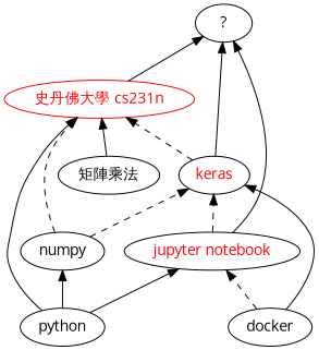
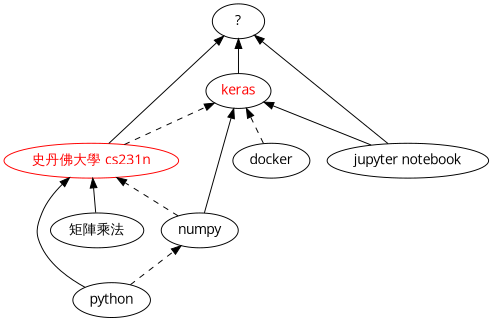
  digraph {
    fontname="Open Sans"
    rankdir=BT
    node [fontname="Open Sans"]
    edge [fontname="Open Sans"]
    n1 [label=python]
-   n2 [label="jupyter notebook" fontcolor=red]
+   n2 [label="jupyter notebook"]
    n3 [color=red fontcolor=red label="史丹佛大學 cs231n"]
    n4 [label=numpy]
    n5 [color=black fontcolor=red label=keras]
    n6 [label="?"]
    n7 [label=docker]
    n8 [label="矩陣乘法"]
-   n1 -> n2
    n1 -> n3
-   n1 -> n4
-   n2 -> n5 [style=dashed]
+   n1 -> n4 [style=dashed]
+   n2 -> n5 [style=solid]
    n2 -> n6
-   n5 -> n3 [style=dashed]
+   n3 -> n5 [style=dashed]
    n3 -> n6
    n4 -> n3 [style=dashed]
-   n4 -> n5 [style=dashed]
+   n4 -> n5 [style=solid]
    n5 -> n6
-   n7 -> n2 [style=dashed]
-   n7 -> n5 [style=solid]
+   n7 -> n5 [style=dashed]
    n8 -> n3
  }
